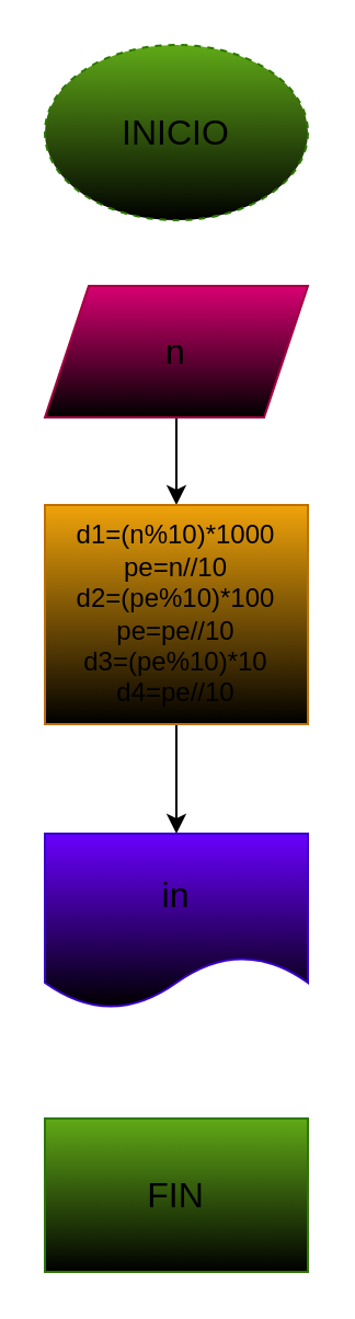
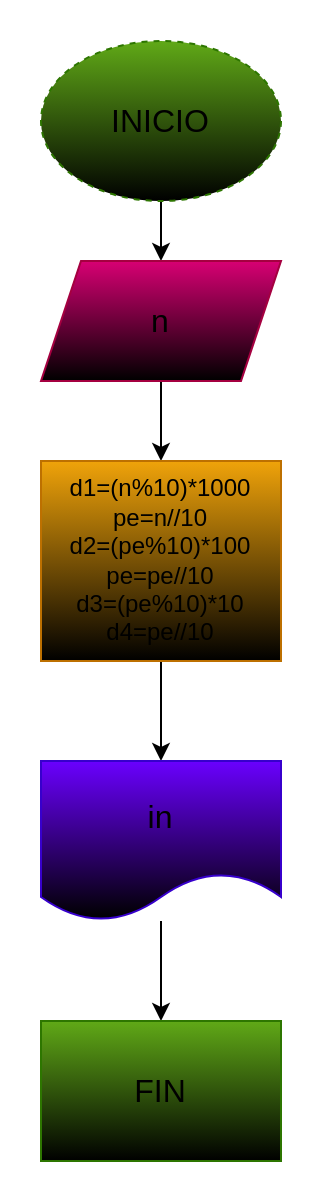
  <mxCell id="0" />
  <mxCell id="1" parent="0" />
+ <mxCell id="2" style="edgeStyle=none;html=1;" parent="1" source="3" target="5" edge="1"><mxGeometry relative="1" as="geometry"><mxPoint x="80" y="140" as="targetPoint" /></mxGeometry></mxCell>
  <mxCell id="3" value="&lt;font size=&quot;3&quot; color=&quot;#000000&quot;&gt;INICIO&lt;/font&gt;" style="ellipse;whiteSpace=wrap;html=1;fillColor=#60a917;fontColor=#ffffff;strokeColor=#2D7600;gradientColor=default;dashed=1;" parent="1" vertex="1"><mxGeometry x="20" y="20" width="120" height="80" as="geometry" /></mxCell>
  <mxCell id="4" style="edgeStyle=none;html=1;" parent="1" source="5" target="7" edge="1"><mxGeometry relative="1" as="geometry"><mxPoint x="80" y="220" as="targetPoint" /></mxGeometry></mxCell>
  <mxCell id="5" value="&lt;font size=&quot;3&quot; color=&quot;#000000&quot;&gt;n&lt;/font&gt;" style="shape=parallelogram;perimeter=parallelogramPerimeter;whiteSpace=wrap;html=1;fixedSize=1;fillColor=#d80073;fontColor=#ffffff;strokeColor=#A50040;gradientColor=default;" parent="1" vertex="1"><mxGeometry x="20" y="130" width="120" height="60" as="geometry" /></mxCell>
  <mxCell id="6" value="" style="edgeStyle=none;html=1;" parent="1" source="7" target="9" edge="1"><mxGeometry relative="1" as="geometry" /></mxCell>
  <mxCell id="7" value="d1=(n%10)*1000&lt;br&gt;pe=n//10&lt;br&gt;d2=(pe%10)*100&lt;br&gt;pe=pe//10&lt;br&gt;d3=(pe%10)*10&lt;br&gt;d4=pe//10" style="rounded=0;whiteSpace=wrap;html=1;fillColor=#f0a30a;fontColor=#000000;strokeColor=#BD7000;gradientColor=default;" parent="1" vertex="1"><mxGeometry x="20" y="230" width="120" height="100" as="geometry" /></mxCell>
+ <mxCell id="8" style="edgeStyle=none;html=1;entryX=0.5;entryY=0;entryDx=0;entryDy=0;" parent="1" source="9" target="10" edge="1"><mxGeometry relative="1" as="geometry" /></mxCell>
  <mxCell id="9" value="&lt;font size=&quot;3&quot; color=&quot;#000000&quot;&gt;in&lt;/font&gt;" style="shape=document;whiteSpace=wrap;html=1;boundedLbl=1;fillColor=#6a00ff;fontColor=#ffffff;strokeColor=#3700CC;gradientColor=default;" parent="1" vertex="1"><mxGeometry x="20" y="380" width="120" height="80" as="geometry" /></mxCell>
  <mxCell id="10" value="&lt;font size=&quot;3&quot; color=&quot;#000000&quot;&gt;FIN&lt;/font&gt;" style="whiteSpace=wrap;html=1;fillColor=#60a917;fontColor=#ffffff;strokeColor=#2D7600;gradientColor=default;rounded=0;" parent="1" vertex="1"><mxGeometry x="20" y="510" width="120" height="70" as="geometry" /></mxCell>
